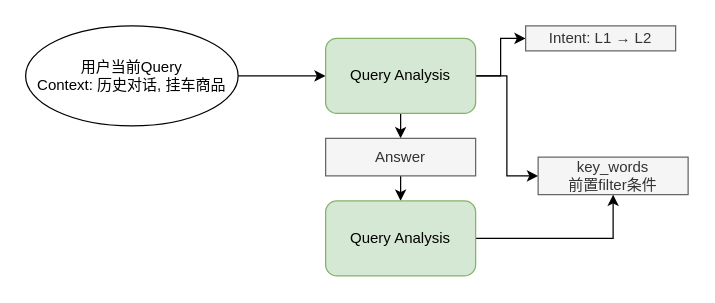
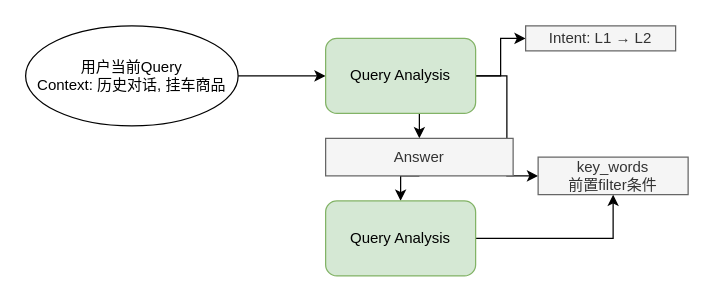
  <mxCell id="0" />
  <mxCell id="1" parent="0" />
  <mxCell id="2" style="edgeStyle=orthogonalEdgeStyle;rounded=0;orthogonalLoop=1;jettySize=auto;html=1;exitX=1;exitY=0.5;exitDx=0;exitDy=0;entryX=0;entryY=0.5;entryDx=0;entryDy=0;" edge="1" parent="1" source="3" target="7"><mxGeometry relative="1" as="geometry" /></mxCell>
  <mxCell id="3" value="用户当前Query&lt;div&gt;Context: 历史对话,&amp;nbsp;&lt;span style=&quot;background-color: transparent; color: light-dark(rgb(0, 0, 0), rgb(255, 255, 255));&quot;&gt;挂车商品&lt;/span&gt;&lt;/div&gt;" style="ellipse;whiteSpace=wrap;html=1;" vertex="1" parent="1"><mxGeometry x="20" y="20" width="170" height="80" as="geometry" /></mxCell>
  <mxCell id="4" style="edgeStyle=orthogonalEdgeStyle;rounded=0;orthogonalLoop=1;jettySize=auto;html=1;exitX=0.5;exitY=1;exitDx=0;exitDy=0;entryX=0.5;entryY=0;entryDx=0;entryDy=0;" edge="1" parent="1" source="7" target="11"><mxGeometry relative="1" as="geometry" /></mxCell>
  <mxCell id="5" style="edgeStyle=orthogonalEdgeStyle;rounded=0;orthogonalLoop=1;jettySize=auto;html=1;exitX=1;exitY=0.5;exitDx=0;exitDy=0;entryX=0;entryY=0.5;entryDx=0;entryDy=0;" edge="1" parent="1" source="7" target="8"><mxGeometry relative="1" as="geometry" /></mxCell>
  <mxCell id="6" style="edgeStyle=orthogonalEdgeStyle;rounded=0;orthogonalLoop=1;jettySize=auto;html=1;exitX=1;exitY=0.5;exitDx=0;exitDy=0;entryX=0;entryY=0.5;entryDx=0;entryDy=0;" edge="1" parent="1" source="7" target="9"><mxGeometry relative="1" as="geometry" /></mxCell>
  <mxCell id="7" value="Query Analysis" style="rounded=1;whiteSpace=wrap;html=1;fillColor=#d5e8d4;strokeColor=#82b366;" vertex="1" parent="1"><mxGeometry x="260" y="30" width="120" height="60" as="geometry" /></mxCell>
  <mxCell id="8" value="Intent: L1 → L2" style="text;html=1;align=center;verticalAlign=middle;whiteSpace=wrap;rounded=0;strokeColor=#666666;fillColor=#f5f5f5;fontColor=#333333;" vertex="1" parent="1"><mxGeometry x="420" y="20" width="120" height="20" as="geometry" /></mxCell>
  <mxCell id="9" value="key_words&lt;div&gt;前置filter条件&lt;/div&gt;" style="text;html=1;align=center;verticalAlign=middle;whiteSpace=wrap;rounded=0;strokeColor=#666666;fillColor=#f5f5f5;fontColor=#333333;" vertex="1" parent="1"><mxGeometry x="430" y="125" width="120" height="30" as="geometry" /></mxCell>
  <mxCell id="10" style="edgeStyle=orthogonalEdgeStyle;rounded=0;orthogonalLoop=1;jettySize=auto;html=1;exitX=0.5;exitY=1;exitDx=0;exitDy=0;entryX=0.5;entryY=0;entryDx=0;entryDy=0;" edge="1" parent="1" source="11" target="13"><mxGeometry relative="1" as="geometry" /></mxCell>
- <mxCell id="11" value="Answer" style="text;html=1;align=center;verticalAlign=middle;whiteSpace=wrap;rounded=0;strokeColor=#666666;fillColor=#f5f5f5;fontColor=#333333;" vertex="1" parent="1"><mxGeometry x="260" y="110" width="120" height="30" as="geometry" /></mxCell>
+ <mxCell id="11" value="Answer" style="text;html=1;align=center;verticalAlign=middle;whiteSpace=wrap;rounded=0;strokeColor=#666666;fillColor=#f5f5f5;fontColor=#333333;" vertex="1" parent="1"><mxGeometry x="260" y="110" width="150" height="30" as="geometry" /></mxCell>
  <mxCell id="12" style="edgeStyle=orthogonalEdgeStyle;rounded=0;orthogonalLoop=1;jettySize=auto;html=1;exitX=1;exitY=0.5;exitDx=0;exitDy=0;entryX=0.5;entryY=1;entryDx=0;entryDy=0;" edge="1" parent="1" source="13" target="9"><mxGeometry relative="1" as="geometry" /></mxCell>
  <mxCell id="13" value="Query Analysis" style="rounded=1;whiteSpace=wrap;html=1;fillColor=#d5e8d4;strokeColor=#82b366;" vertex="1" parent="1"><mxGeometry x="260" y="160" width="120" height="60" as="geometry" /></mxCell>
